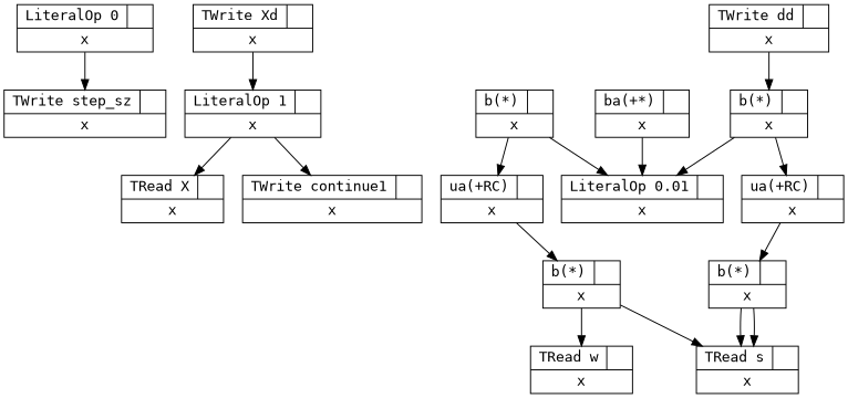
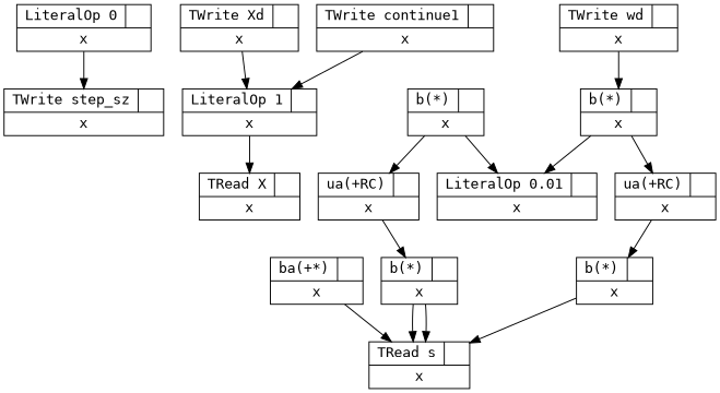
  digraph {
    fontname="DejaVu Sans Mono"
    node [color=black fontname="DejaVu Sans Mono" shape=record]
    edge [color=black fontname="DejaVu Sans Mono"]
    n1 [label="{{LiteralOp 0 |  } | x}"]
    n2 [label="{{TWrite step_sz |  } | x}"]
    n3 [label="{{TRead X |  } | x}"]
    n4 [label="{{TRead s |  } | x}"]
    n5 [label="{{ba(+*) |  } | x}"]
    n6 [label="{{TWrite Xd |  } | x}"]
    n7 [label="{{LiteralOp 1 |  } | x}"]
    n8 [label="{{LiteralOp 0.01 |  } | x}"]
-   n9 [label="{{TRead w |  } | x}"]
    n10 [label="{{b(*) |  } | x}"]
    n11 [label="{{ua(+RC) |  } | x}"]
    n12 [label="{{b(*) |  } | x}"]
+   n13 [label="{{TWrite wd |  } | x}"]
    n14 [label="{{b(*) |  } | x}"]
    n15 [label="{{ua(+RC) |  } | x}"]
    n16 [label="{{b(*) |  } | x}"]
-   n17 [label="{{TWrite dd |  } | x}"]
    n18 [label="{{TWrite continue1 |  } | x}"]
    n1 -> n2
-   n5 -> n8
+   n5 -> n4
    n6 -> n7
    n7 -> n3
    n10 -> n4
-   n10 -> n9
    n11 -> n10
    n12 -> n8
    n12 -> n11
+   n13 -> n12
    n14 -> n4
    n14 -> n4
    n15 -> n14
    n16 -> n8
    n16 -> n15
-   n17 -> n16
-   n7 -> n18
+   n18 -> n7
  }
